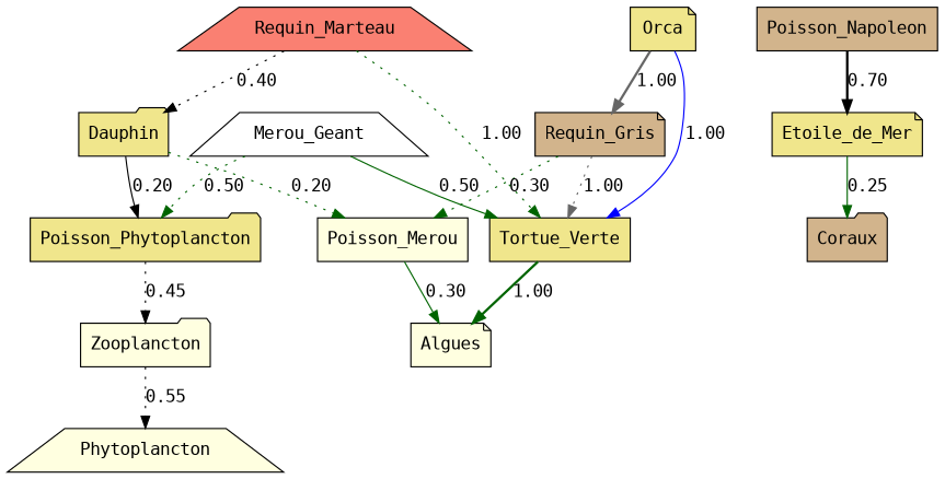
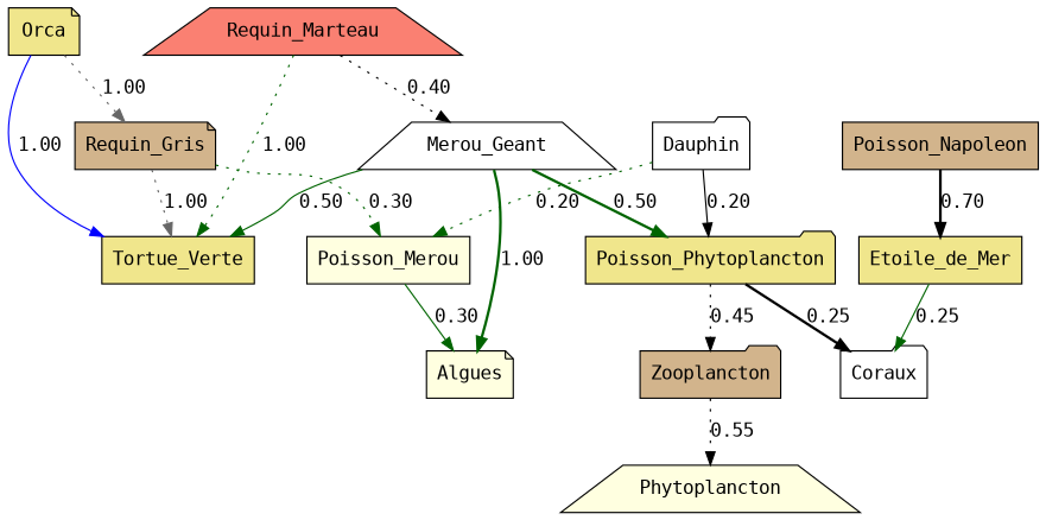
  digraph {
    fontname="DejaVu Sans Mono"
    node [fillcolor=khaki fontname="DejaVu Sans Mono" shape=note style=filled]
    edge [color=darkgreen fontname="DejaVu Sans Mono" style=dotted]
    Requin_Gris [fillcolor=tan]
    Orca
    Tortue_Verte [shape=box]
    n4 [fillcolor=lightyellow label=Poisson_Merou shape=box]
    Algues [fillcolor=lightyellow]
    Requin_Marteau [fillcolor=salmon shape=trapezium]
    Merou_Geant [fillcolor=white shape=trapezium]
    n8 [label=Poisson_Phytoplancton shape=folder]
-   Zooplancton [fillcolor=lightyellow shape=folder]
-   Coraux [fillcolor=tan shape=folder]
+   Zooplancton [fillcolor=tan shape=folder]
+   Coraux [fillcolor=white shape=folder]
    Phytoplancton [fillcolor=lightyellow shape=trapezium]
-   Dauphin [shape=folder]
+   Dauphin [fillcolor=white shape=folder]
    Poisson_Napoleon [fillcolor=tan shape=box]
-   Etoile_de_Mer
+   Etoile_de_Mer [shape=box]
    Requin_Gris -> Tortue_Verte [color=gray40 label=1.00]
    Requin_Gris -> n4 [label=0.30]
-   Orca -> Requin_Gris [color=gray40 label=1.00 style=bold]
+   Orca -> Requin_Gris [color=gray40 label=1.00]
    Orca -> Tortue_Verte [color=blue label=1.00 style=solid]
-   Tortue_Verte -> Algues [label=1.00 style=bold]
+   Merou_Geant -> Algues [label=1.00 style=bold]
    n4 -> Algues [label=0.30 style=solid]
    Requin_Marteau -> Tortue_Verte [label=1.00]
-   Requin_Marteau -> Dauphin [color=black label=0.40]
+   Requin_Marteau -> Merou_Geant [color=black label=0.40]
    Merou_Geant -> Tortue_Verte [label=0.50 style=solid]
-   Merou_Geant -> n8 [label=0.50]
+   Merou_Geant -> n8 [label=0.50 style=bold]
    n8 -> Zooplancton [color=black label=0.45]
+   n8 -> Coraux [color=black label=0.25 style=bold]
    Zooplancton -> Phytoplancton [color=black label=0.55]
    Dauphin -> n4 [label=0.20]
    Dauphin -> n8 [color=black label=0.20 style=solid]
    Poisson_Napoleon -> Etoile_de_Mer [color=black label=0.70 style=bold]
    Etoile_de_Mer -> Coraux [label=0.25 style=solid]
  }
